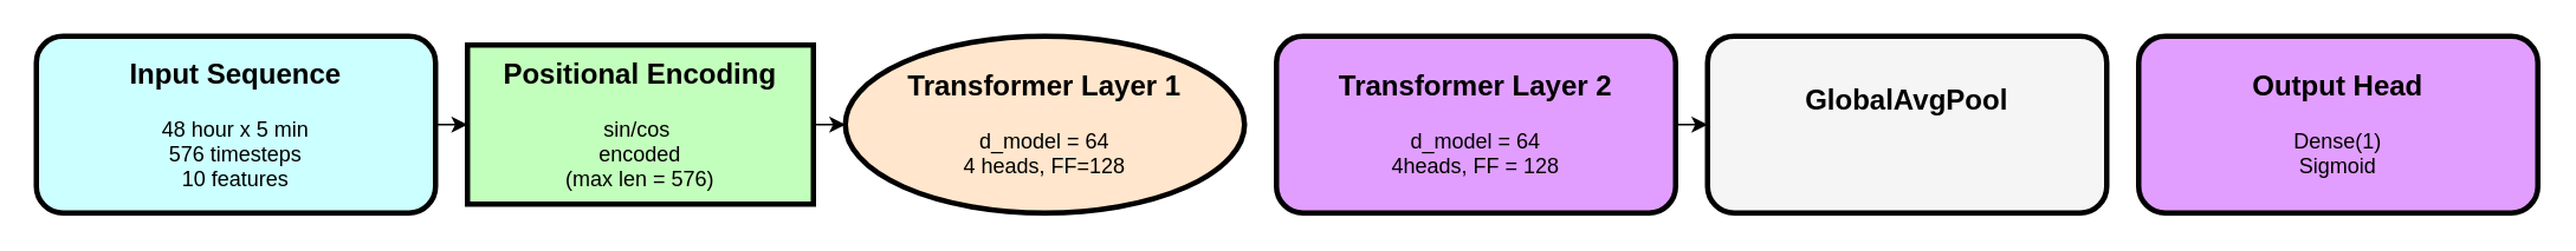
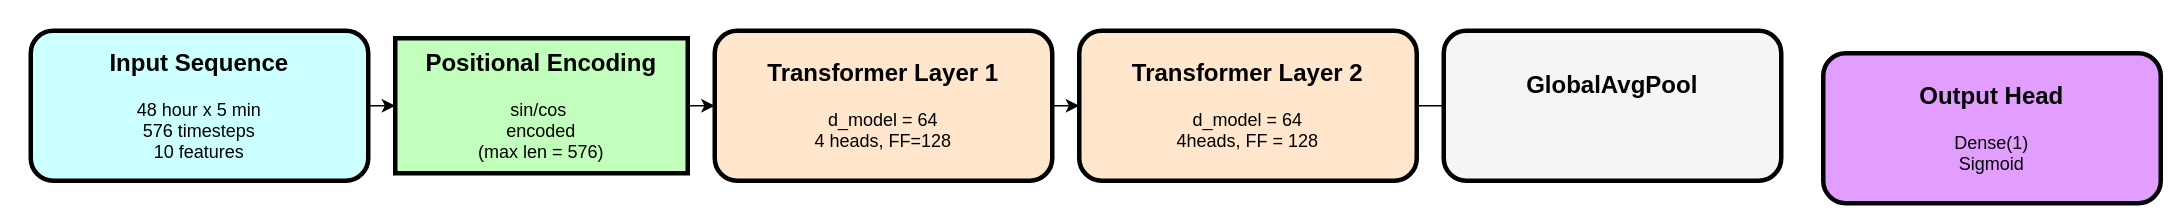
  <mxCell id="0" />
  <mxCell id="1" parent="0" />
  <mxCell id="2" value="" style="edgeStyle=orthogonalEdgeStyle;rounded=0;orthogonalLoop=1;jettySize=auto;html=1;" edge="1" parent="1" source="3" target="5"><mxGeometry relative="1" as="geometry" /></mxCell>
  <mxCell id="3" value="&lt;b&gt;&lt;font style=&quot;font-size: 16px;&quot;&gt;Input Sequence&lt;/font&gt;&lt;/b&gt;&lt;div&gt;&lt;b&gt;&lt;br&gt;&lt;/b&gt;48 hour x 5 min&lt;div&gt;576 timesteps&lt;/div&gt;&lt;div&gt;10 features&lt;/div&gt;&lt;/div&gt;" style="rounded=1;whiteSpace=wrap;html=1;fillColor=#CCFFFF;strokeColor=default;strokeWidth=3;" vertex="1" parent="1"><mxGeometry x="20" y="20" width="225" height="100" as="geometry" /></mxCell>
  <mxCell id="4" value="" style="edgeStyle=orthogonalEdgeStyle;rounded=0;orthogonalLoop=1;jettySize=auto;html=1;" edge="1" parent="1" source="5" target="7"><mxGeometry relative="1" as="geometry" /></mxCell>
  <mxCell id="5" value="&lt;b&gt;&lt;font style=&quot;font-size: 16px;&quot;&gt;Positional Encoding&lt;br&gt;&lt;/font&gt;&lt;/b&gt;&lt;br&gt;sin/cos&amp;nbsp;&lt;div&gt;encoded&lt;br&gt;&lt;div&gt;(max len = 576)&lt;/div&gt;&lt;/div&gt;" style="rounded=0;whiteSpace=wrap;html=1;fillColor=#C3FFBC;strokeColor=light-dark(#000000, #446e2c);strokeWidth=3;" vertex="1" parent="1"><mxGeometry x="263" y="25" width="195" height="90" as="geometry" /></mxCell>
- <mxCell id="7" value="&lt;span style=&quot;font-size: 16px;&quot;&gt;&lt;b&gt;Transformer Layer 1&lt;/b&gt;&lt;/span&gt;&lt;br&gt;&lt;div&gt;&lt;br&gt;&lt;/div&gt;&lt;div&gt;d_model = 64&lt;/div&gt;&lt;div&gt;4 heads, FF=128&lt;/div&gt;" style="ellipse;whiteSpace=wrap;html=1;fillColor=#ffe6cc;strokeColor=light-dark(#000000, #446e2c);strokeWidth=3;" vertex="1" parent="1"><mxGeometry x="476" y="20" width="225" height="100" as="geometry" /></mxCell>
- <mxCell id="8" value="" style="edgeStyle=orthogonalEdgeStyle;rounded=0;orthogonalLoop=1;jettySize=auto;html=1;" edge="1" parent="1" source="9" target="10"><mxGeometry relative="1" as="geometry" /></mxCell>
- <mxCell id="9" value="&lt;span style=&quot;font-size: 16px;&quot;&gt;&lt;b&gt;Transformer Layer 2&lt;/b&gt;&lt;/span&gt;&lt;br&gt;&lt;div&gt;&lt;br&gt;&lt;/div&gt;&lt;div&gt;d_model = 64&lt;/div&gt;&lt;div&gt;4heads, FF = 128&lt;/div&gt;" style="rounded=1;whiteSpace=wrap;html=1;fillColor=#e19eff;strokeColor=#000000;strokeWidth=3;" vertex="1" parent="1"><mxGeometry x="719" y="20" width="225" height="100" as="geometry" /></mxCell>
+ <mxCell id="6" value="" style="edgeStyle=orthogonalEdgeStyle;rounded=0;orthogonalLoop=1;jettySize=auto;html=1;" edge="1" parent="1" source="7" target="9"><mxGeometry relative="1" as="geometry" /></mxCell>
+ <mxCell id="7" value="&lt;span style=&quot;font-size: 16px;&quot;&gt;&lt;b&gt;Transformer Layer 1&lt;/b&gt;&lt;/span&gt;&lt;br&gt;&lt;div&gt;&lt;br&gt;&lt;/div&gt;&lt;div&gt;d_model = 64&lt;/div&gt;&lt;div&gt;4 heads, FF=128&lt;/div&gt;" style="rounded=1;whiteSpace=wrap;html=1;fillColor=#ffe6cc;strokeColor=light-dark(#000000, #446e2c);strokeWidth=3;" vertex="1" parent="1"><mxGeometry x="476" y="20" width="225" height="100" as="geometry" /></mxCell>
+ <mxCell id="8" value="" style="edgeStyle=orthogonalEdgeStyle;rounded=0;orthogonalLoop=1;jettySize=auto;html=1;endArrow=none;" edge="1" parent="1" source="9" target="10"><mxGeometry relative="1" as="geometry" /></mxCell>
+ <mxCell id="9" value="&lt;span style=&quot;font-size: 16px;&quot;&gt;&lt;b&gt;Transformer Layer 2&lt;/b&gt;&lt;/span&gt;&lt;br&gt;&lt;div&gt;&lt;br&gt;&lt;/div&gt;&lt;div&gt;d_model = 64&lt;/div&gt;&lt;div&gt;4heads, FF = 128&lt;/div&gt;" style="rounded=1;whiteSpace=wrap;html=1;fillColor=#ffe6cc;strokeColor=#000000;strokeWidth=3;" vertex="1" parent="1"><mxGeometry x="719" y="20" width="225" height="100" as="geometry" /></mxCell>
  <mxCell id="10" value="&lt;b&gt;&lt;font style=&quot;font-size: 16px;&quot;&gt;GlobalAvgPool&lt;/font&gt;&lt;/b&gt;&lt;div&gt;&lt;br&gt;&lt;div&gt;&lt;br&gt;&lt;/div&gt;&lt;/div&gt;" style="rounded=1;whiteSpace=wrap;html=1;fillColor=#f5f5f5;strokeColor=#000000;strokeWidth=3;" vertex="1" parent="1"><mxGeometry x="962" y="20" width="225" height="100" as="geometry" /></mxCell>
- <mxCell id="11" value="&lt;font style=&quot;font-size: 16px;&quot;&gt;&lt;b style=&quot;&quot;&gt;Output Head&lt;/b&gt;&lt;br&gt;&lt;/font&gt;&lt;div&gt;&lt;br&gt;&lt;/div&gt;&lt;div&gt;Dense(1)&lt;/div&gt;&lt;div&gt;Sigmoid&lt;/div&gt;" style="rounded=1;whiteSpace=wrap;html=1;fillColor=#E19EFF;strokeColor=#000000;strokeWidth=3;" vertex="1" parent="1"><mxGeometry x="1205" y="20" width="225" height="100" as="geometry" /></mxCell>
+ <mxCell id="11" value="&lt;font style=&quot;font-size: 16px;&quot;&gt;&lt;b style=&quot;&quot;&gt;Output Head&lt;/b&gt;&lt;br&gt;&lt;/font&gt;&lt;div&gt;&lt;br&gt;&lt;/div&gt;&lt;div&gt;Dense(1)&lt;/div&gt;&lt;div&gt;Sigmoid&lt;/div&gt;" style="rounded=1;whiteSpace=wrap;html=1;fillColor=#E19EFF;strokeColor=#000000;strokeWidth=3;" vertex="1" parent="1"><mxGeometry x="1215" y="35" width="225" height="100" as="geometry" /></mxCell>
